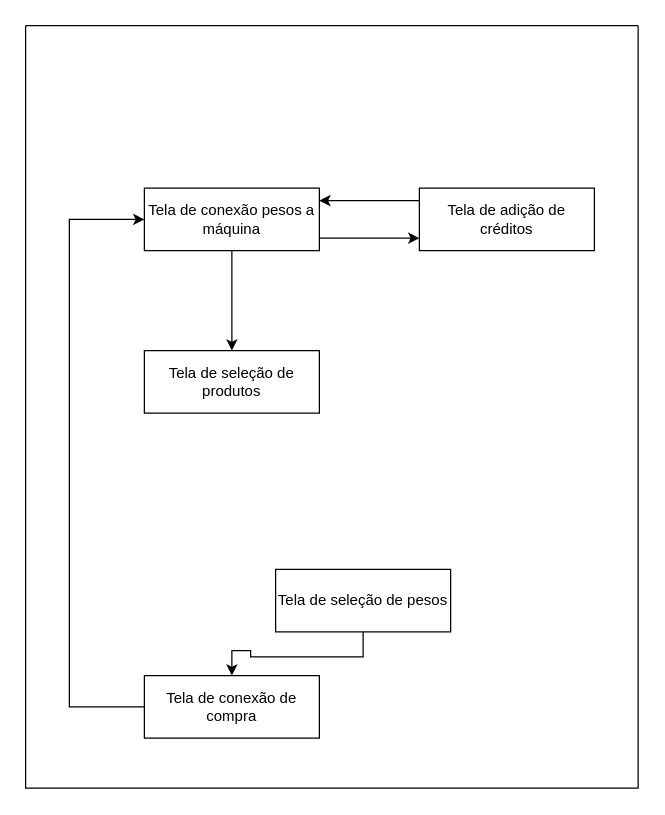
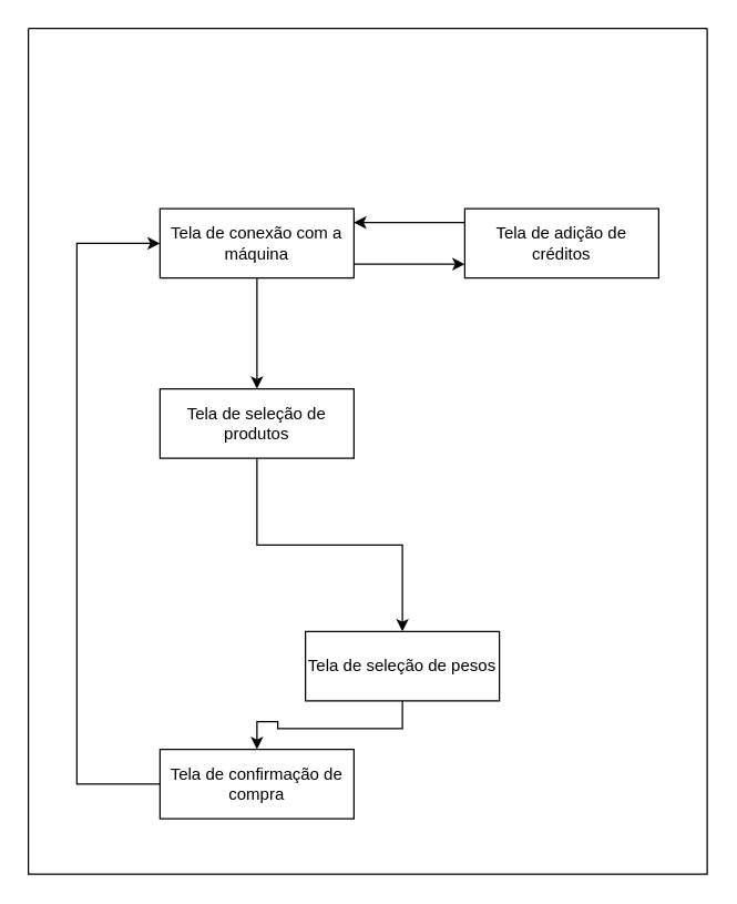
  <mxCell id="0" />
  <mxCell id="1" parent="0" />
  <mxCell id="2" value="" style="swimlane;startSize=0;" vertex="1" parent="1"><mxGeometry x="20" y="20" width="490" height="610" as="geometry" /></mxCell>
- <mxCell id="3" value="Tela de conexão pesos a máquina" style="whiteSpace=wrap;html=1;align=center;" vertex="1" parent="2"><mxGeometry x="95" y="130" width="140" height="50" as="geometry" /></mxCell>
+ <mxCell id="3" value="Tela de conexão com a máquina" style="whiteSpace=wrap;html=1;align=center;" vertex="1" parent="2"><mxGeometry x="95" y="130" width="140" height="50" as="geometry" /></mxCell>
  <mxCell id="4" value="Tela de seleção de produtos" style="whiteSpace=wrap;html=1;align=center;" vertex="1" parent="2"><mxGeometry x="95" y="260" width="140" height="50" as="geometry" /></mxCell>
  <mxCell id="5" value="" style="edgeStyle=orthogonalEdgeStyle;rounded=0;orthogonalLoop=1;jettySize=auto;html=1;" edge="1" parent="2" source="3" target="4"><mxGeometry relative="1" as="geometry" /></mxCell>
  <mxCell id="6" value="Tela de seleção de pesos" style="whiteSpace=wrap;html=1;align=center;" vertex="1" parent="2"><mxGeometry x="200" y="435" width="140" height="50" as="geometry" /></mxCell>
+ <mxCell id="7" value="" style="edgeStyle=orthogonalEdgeStyle;rounded=0;orthogonalLoop=1;jettySize=auto;html=1;" edge="1" parent="2" source="4" target="6"><mxGeometry relative="1" as="geometry" /></mxCell>
  <mxCell id="8" style="edgeStyle=orthogonalEdgeStyle;rounded=0;orthogonalLoop=1;jettySize=auto;html=1;entryX=0;entryY=0.5;entryDx=0;entryDy=0;" edge="1" parent="2" source="9" target="3"><mxGeometry relative="1" as="geometry"><Array as="points"><mxPoint x="35" y="545" /><mxPoint x="35" y="155" /></Array></mxGeometry></mxCell>
- <mxCell id="9" value="Tela de conexão de compra" style="whiteSpace=wrap;html=1;align=center;" vertex="1" parent="2"><mxGeometry x="95" y="520" width="140" height="50" as="geometry" /></mxCell>
+ <mxCell id="9" value="Tela de confirmação de compra" style="whiteSpace=wrap;html=1;align=center;" vertex="1" parent="2"><mxGeometry x="95" y="520" width="140" height="50" as="geometry" /></mxCell>
  <mxCell id="10" value="" style="edgeStyle=orthogonalEdgeStyle;rounded=0;orthogonalLoop=1;jettySize=auto;html=1;" edge="1" parent="2" source="6" target="9"><mxGeometry relative="1" as="geometry" /></mxCell>
  <mxCell id="11" value="" style="edgeStyle=orthogonalEdgeStyle;rounded=0;orthogonalLoop=1;jettySize=auto;html=1;" edge="1" parent="2" source="12" target="3"><mxGeometry relative="1" as="geometry"><Array as="points"><mxPoint x="275" y="140" /><mxPoint x="275" y="140" /></Array></mxGeometry></mxCell>
  <mxCell id="12" value="Tela de adição de créditos" style="whiteSpace=wrap;html=1;align=center;" vertex="1" parent="2"><mxGeometry x="315" y="130" width="140" height="50" as="geometry" /></mxCell>
  <mxCell id="13" value="" style="edgeStyle=orthogonalEdgeStyle;rounded=0;orthogonalLoop=1;jettySize=auto;html=1;" edge="1" parent="2" source="3" target="12"><mxGeometry relative="1" as="geometry"><Array as="points"><mxPoint x="265" y="170" /><mxPoint x="265" y="170" /></Array></mxGeometry></mxCell>
